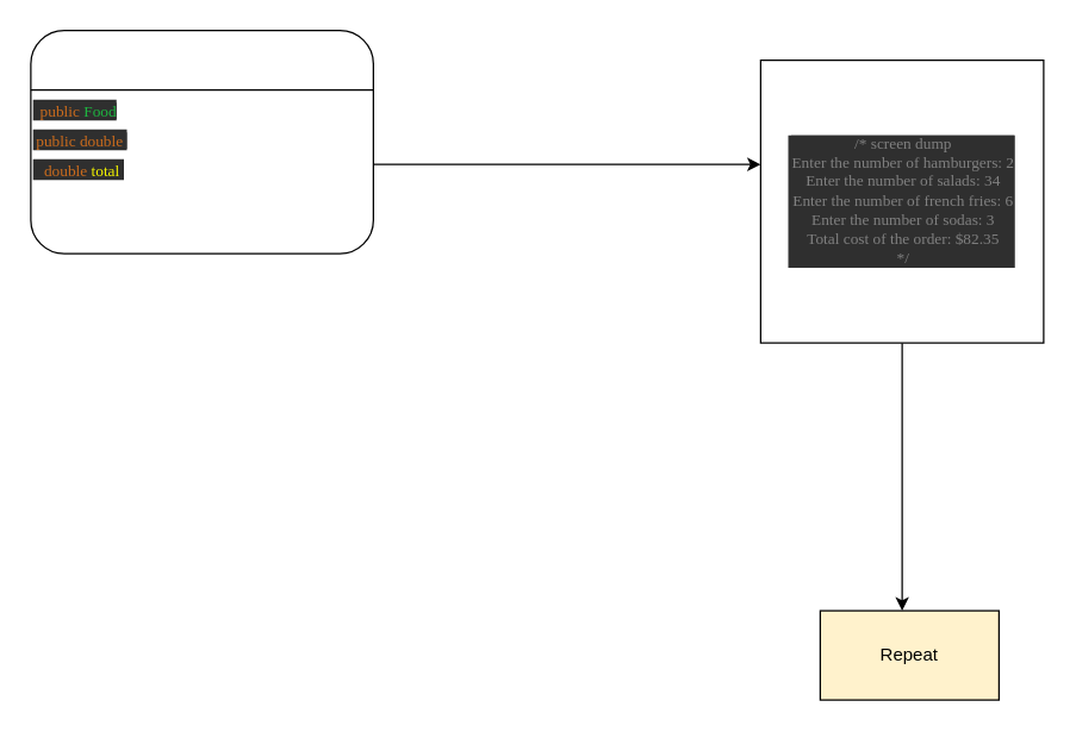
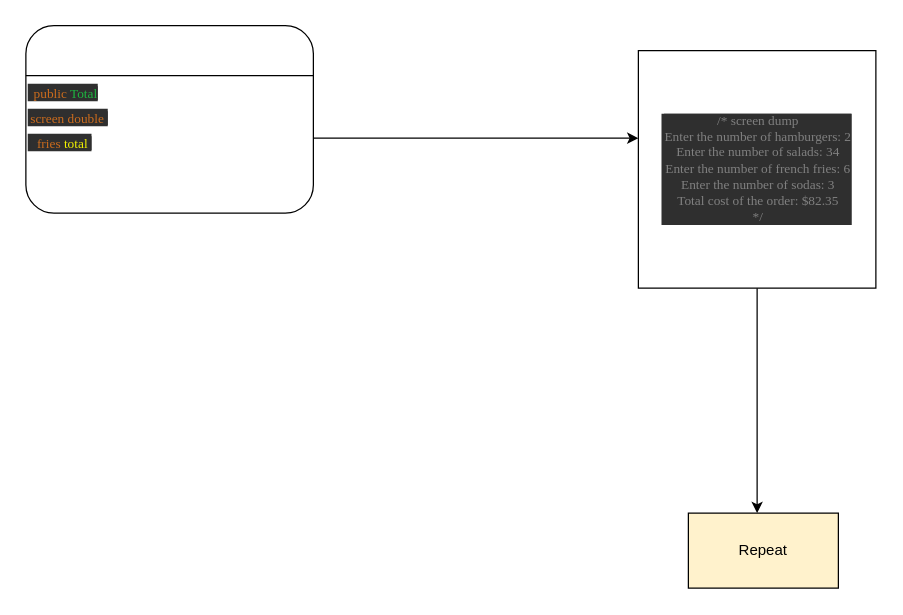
  <mxCell id="0" />
  <mxCell id="1" parent="0" />
  <mxCell id="2" value="" style="rounded=1;whiteSpace=wrap;html=1;" vertex="1" parent="1"><mxGeometry x="20" y="20" width="230" height="150" as="geometry" /></mxCell>
  <mxCell id="3" value="" style="endArrow=none;html=1;rounded=0;" edge="1" parent="1"><mxGeometry width="50" height="50" relative="1" as="geometry"><mxPoint x="20" y="60" as="sourcePoint" /><mxPoint x="250" y="60" as="targetPoint" /><Array as="points"><mxPoint x="155" y="60" /></Array></mxGeometry></mxCell>
- <mxCell id="4" value="&lt;span style=&quot;background-color:#2f2f2f;padding:0px 0px 0px 2px;&quot;&gt;&lt;span style=&quot;color:#cccccc;background-color:#2f2f2f;font-family:&amp;quot;Consolas&amp;quot;;font-size:8pt;white-space:pre;&quot;&gt;&lt;span style=&quot;color:#d9e8f7;&quot;&gt; &lt;/span&gt;&lt;span style=&quot;color:#cc6c1d;&quot;&gt;public&lt;/span&gt;&lt;span style=&quot;color:#d9e8f7;&quot;&gt; &lt;/span&gt;&lt;span style=&quot;color:#1eb540;&quot;&gt;Food&lt;/span&gt;&lt;/span&gt;&lt;/span&gt;" style="text;whiteSpace=wrap;html=1;" vertex="1" parent="1"><mxGeometry x="20" y="60" width="110" height="20" as="geometry" /></mxCell>
- <mxCell id="5" value="&lt;span style=&quot;background-color:#2f2f2f;padding:0px 0px 0px 2px;&quot;&gt;&lt;span style=&quot;color:#cccccc;background-color:#2f2f2f;font-family:&amp;quot;Consolas&amp;quot;;font-size:8pt;white-space:pre;&quot;&gt;&lt;span style=&quot;color:#d9e8f7;&quot;&gt;&lt;/span&gt;&lt;span style=&quot;color:#cc6c1d;&quot;&gt;public&lt;/span&gt;&lt;span style=&quot;color:#d9e8f7;&quot;&gt; &lt;/span&gt;&lt;span style=&quot;color:#cc6c1d;&quot;&gt;double&lt;/span&gt;&lt;span style=&quot;color:#d9e8f7;&quot;&gt; &lt;/span&gt;&lt;/span&gt;&lt;/span&gt;" style="text;whiteSpace=wrap;html=1;" vertex="1" parent="1"><mxGeometry x="20" y="80" width="80" height="30" as="geometry" /></mxCell>
- <mxCell id="6" value="&lt;span style=&quot;background-color:#2f2f2f;padding:0px 0px 0px 2px;&quot;&gt;&lt;span style=&quot;color:#cccccc;background-color:#2f2f2f;font-family:&amp;quot;Consolas&amp;quot;;font-size:8pt;white-space:pre;&quot;&gt;&lt;span style=&quot;color:#d9e8f7;&quot;&gt;  &lt;/span&gt;&lt;span style=&quot;color:#cc6c1d;&quot;&gt;double&lt;/span&gt;&lt;span style=&quot;color:#d9e8f7;&quot;&gt; &lt;/span&gt;&lt;span style=&quot;color:#f2f200;&quot;&gt;total&lt;/span&gt;&lt;span style=&quot;color:#d9e8f7;&quot;&gt; &lt;/span&gt;&lt;/span&gt;&lt;/span&gt;" style="text;whiteSpace=wrap;html=1;" vertex="1" parent="1"><mxGeometry x="20" y="100" width="90" height="20" as="geometry" /></mxCell>
+ <mxCell id="4" value="&lt;span style=&quot;background-color:#2f2f2f;padding:0px 0px 0px 2px;&quot;&gt;&lt;span style=&quot;color:#cccccc;background-color:#2f2f2f;font-family:&amp;quot;Consolas&amp;quot;;font-size:8pt;white-space:pre;&quot;&gt;&lt;span style=&quot;color:#d9e8f7;&quot;&gt; &lt;/span&gt;&lt;span style=&quot;color:#cc6c1d;&quot;&gt;public&lt;/span&gt;&lt;span style=&quot;color:#d9e8f7;&quot;&gt; &lt;/span&gt;&lt;span style=&quot;color:#1eb540;&quot;&gt;Total&lt;/span&gt;&lt;/span&gt;&lt;/span&gt;" style="text;whiteSpace=wrap;html=1;" vertex="1" parent="1"><mxGeometry x="20" y="60" width="110" height="20" as="geometry" /></mxCell>
+ <mxCell id="5" value="&lt;span style=&quot;background-color:#2f2f2f;padding:0px 0px 0px 2px;&quot;&gt;&lt;span style=&quot;color:#cccccc;background-color:#2f2f2f;font-family:&amp;quot;Consolas&amp;quot;;font-size:8pt;white-space:pre;&quot;&gt;&lt;span style=&quot;color:#d9e8f7;&quot;&gt;&lt;/span&gt;&lt;span style=&quot;color:#cc6c1d;&quot;&gt;screen&lt;/span&gt;&lt;span style=&quot;color:#d9e8f7;&quot;&gt; &lt;/span&gt;&lt;span style=&quot;color:#cc6c1d;&quot;&gt;double&lt;/span&gt;&lt;span style=&quot;color:#d9e8f7;&quot;&gt; &lt;/span&gt;&lt;/span&gt;&lt;/span&gt;" style="text;whiteSpace=wrap;html=1;" vertex="1" parent="1"><mxGeometry x="20" y="80" width="80" height="30" as="geometry" /></mxCell>
+ <mxCell id="6" value="&lt;span style=&quot;background-color:#2f2f2f;padding:0px 0px 0px 2px;&quot;&gt;&lt;span style=&quot;color:#cccccc;background-color:#2f2f2f;font-family:&amp;quot;Consolas&amp;quot;;font-size:8pt;white-space:pre;&quot;&gt;&lt;span style=&quot;color:#d9e8f7;&quot;&gt;  &lt;/span&gt;&lt;span style=&quot;color:#cc6c1d;&quot;&gt;fries&lt;/span&gt;&lt;span style=&quot;color:#d9e8f7;&quot;&gt; &lt;/span&gt;&lt;span style=&quot;color:#f2f200;&quot;&gt;total&lt;/span&gt;&lt;span style=&quot;color:#d9e8f7;&quot;&gt; &lt;/span&gt;&lt;/span&gt;&lt;/span&gt;" style="text;whiteSpace=wrap;html=1;" vertex="1" parent="1"><mxGeometry x="20" y="100" width="90" height="20" as="geometry" /></mxCell>
  <mxCell id="7" value="" style="endArrow=classic;html=1;rounded=0;" edge="1" parent="1"><mxGeometry width="50" height="50" relative="1" as="geometry"><mxPoint x="250" y="110" as="sourcePoint" /><mxPoint x="510" y="110" as="targetPoint" /></mxGeometry></mxCell>
  <mxCell id="8" style="edgeStyle=orthogonalEdgeStyle;rounded=0;orthogonalLoop=1;jettySize=auto;html=1;" edge="1" parent="1" source="9"><mxGeometry relative="1" as="geometry"><mxPoint x="605" y="410" as="targetPoint" /></mxGeometry></mxCell>
  <mxCell id="9" value="&lt;div style=&quot;background-color:#2f2f2f;padding:0px 0px 0px 2px;&quot;&gt;&lt;div style=&quot;color:#cccccc;background-color:#2f2f2f;font-family:&amp;quot;Consolas&amp;quot;;font-size:8pt;white-space:pre;&quot;&gt;&lt;p style=&quot;margin:0;&quot;&gt;&lt;span style=&quot;color:#808080;&quot;&gt;/* screen dump&lt;/span&gt;&lt;/p&gt;&lt;p style=&quot;margin:0;&quot;&gt;&lt;span style=&quot;color:#808080;&quot;&gt;Enter the number of hamburgers: 2&lt;/span&gt;&lt;/p&gt;&lt;p style=&quot;margin:0;&quot;&gt;&lt;span style=&quot;color:#808080;&quot;&gt;Enter the number of salads: 34&lt;/span&gt;&lt;/p&gt;&lt;p style=&quot;margin:0;&quot;&gt;&lt;span style=&quot;color:#808080;&quot;&gt;Enter the number of french fries: 6&lt;/span&gt;&lt;/p&gt;&lt;p style=&quot;margin:0;&quot;&gt;&lt;span style=&quot;color:#808080;&quot;&gt;Enter the number of sodas: 3&lt;/span&gt;&lt;/p&gt;&lt;p style=&quot;margin:0;&quot;&gt;&lt;span style=&quot;color:#808080;&quot;&gt;Total cost of the order: $82.35&lt;/span&gt;&lt;/p&gt;&lt;p style=&quot;margin:0;&quot;&gt;&lt;span style=&quot;color:#808080;&quot;&gt;*/&lt;/span&gt;&lt;/p&gt;&lt;/div&gt;&lt;/div&gt;" style="whiteSpace=wrap;html=1;aspect=fixed;" vertex="1" parent="1"><mxGeometry x="510" y="40" width="190" height="190" as="geometry" /></mxCell>
  <mxCell id="10" value="Repeat" style="rounded=0;whiteSpace=wrap;html=1;fillColor=#fff2cc;" vertex="1" parent="1"><mxGeometry x="550" y="410" width="120" height="60" as="geometry" /></mxCell>
